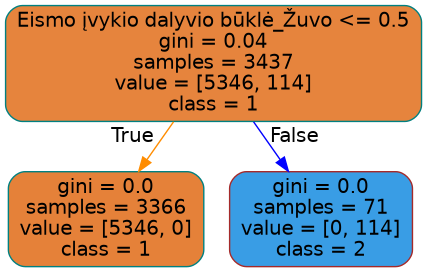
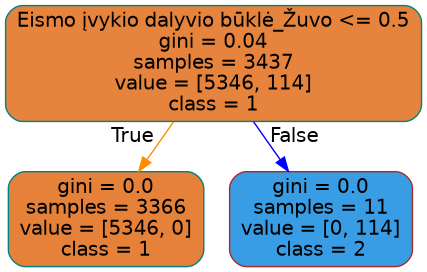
  digraph {
    node [color=teal fontname=helvetica shape=box style="filled, rounded"]
    edge [fontname=helvetica labeldistance=2.5]
    n1 [fillcolor="#e6843d" label="Eismo įvykio dalyvio būklė_Žuvo <= 0.5\ngini = 0.04\nsamples = 3437\nvalue = [5346, 114]\nclass = 1"]
    n2 [fillcolor="#e58139" label="gini = 0.0\nsamples = 3366\nvalue = [5346, 0]\nclass = 1"]
-   n3 [color=brown fillcolor="#399de5" label="gini = 0.0\nsamples = 71\nvalue = [0, 114]\nclass = 2"]
+   n3 [color=brown fillcolor="#399de5" label="gini = 0.0\nsamples = 11\nvalue = [0, 114]\nclass = 2"]
    n1 -> n2 [headlabel=True labelangle=45 color=darkorange]
    n1 -> n3 [headlabel=False labelangle=-45 color=blue]
  }
